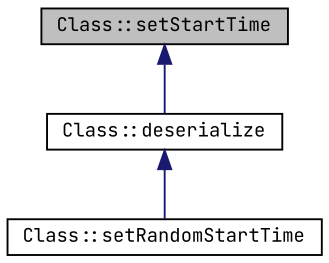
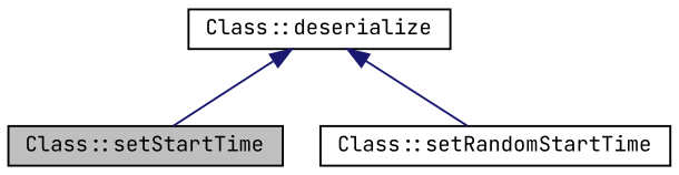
  digraph {
    fontname="JetBrains Mono"
    rankdir=TB
    node [color=black fillcolor=white fontname="JetBrains Mono" fontsize=10 shape=record style=filled]
    edge [color=midnightblue dir=back fontname="JetBrains Mono" fontsize=10 labelfontname=Helvetica labelfontsize=10 style=solid]
    n1 [fillcolor=grey75 fontcolor=black height=0.2 label="Class::setStartTime" width=0.4]
    n2 [height=0.2 label="Class::deserialize" width=0.4]
    n3 [height=0.2 label="Class::setRandomStartTime" width=0.4]
-   n1 -> n2
+   n2 -> n1
    n2 -> n3
  }
